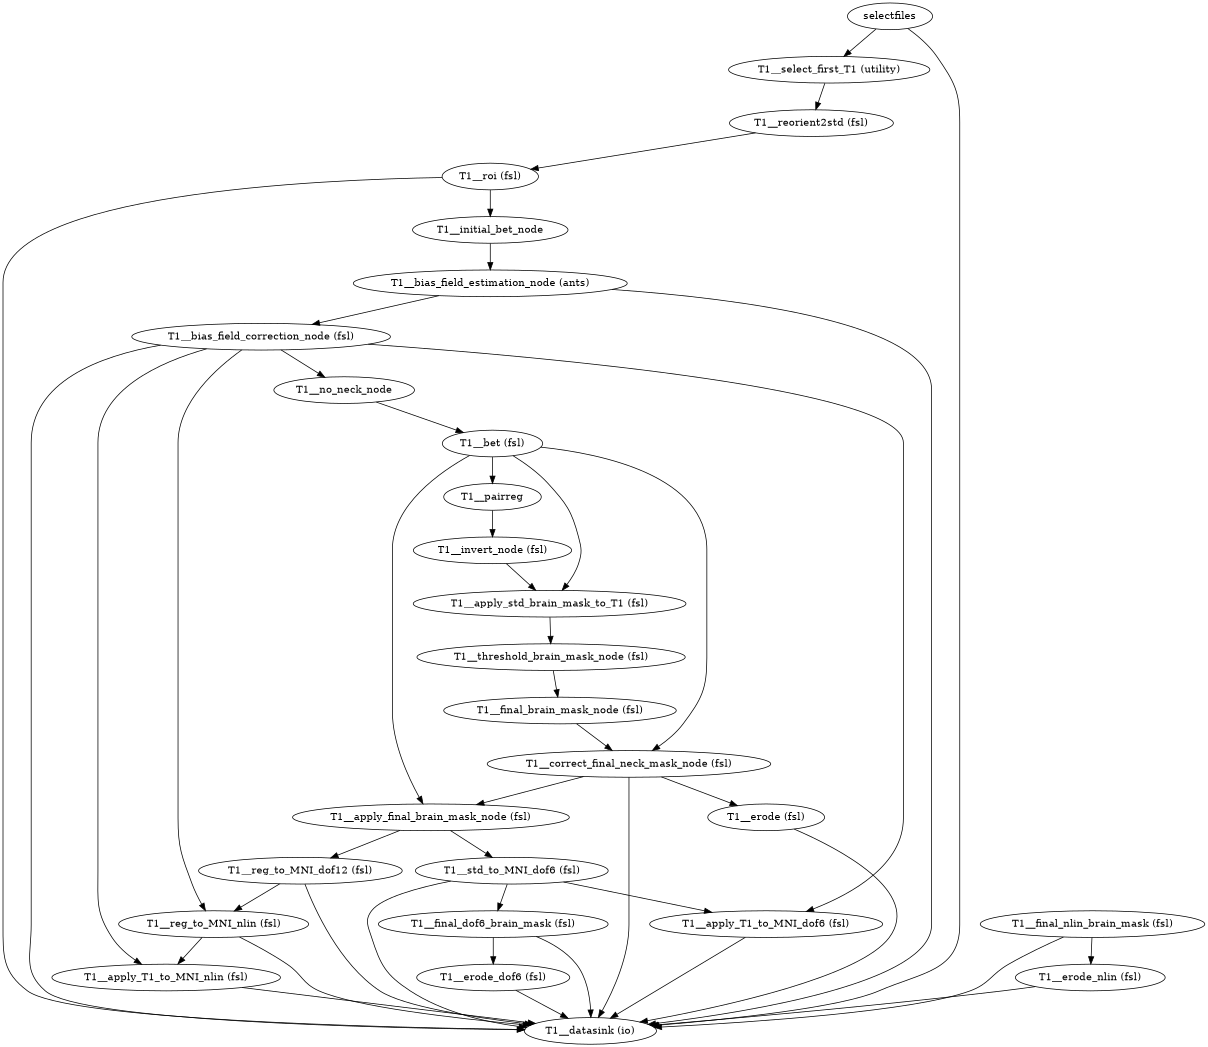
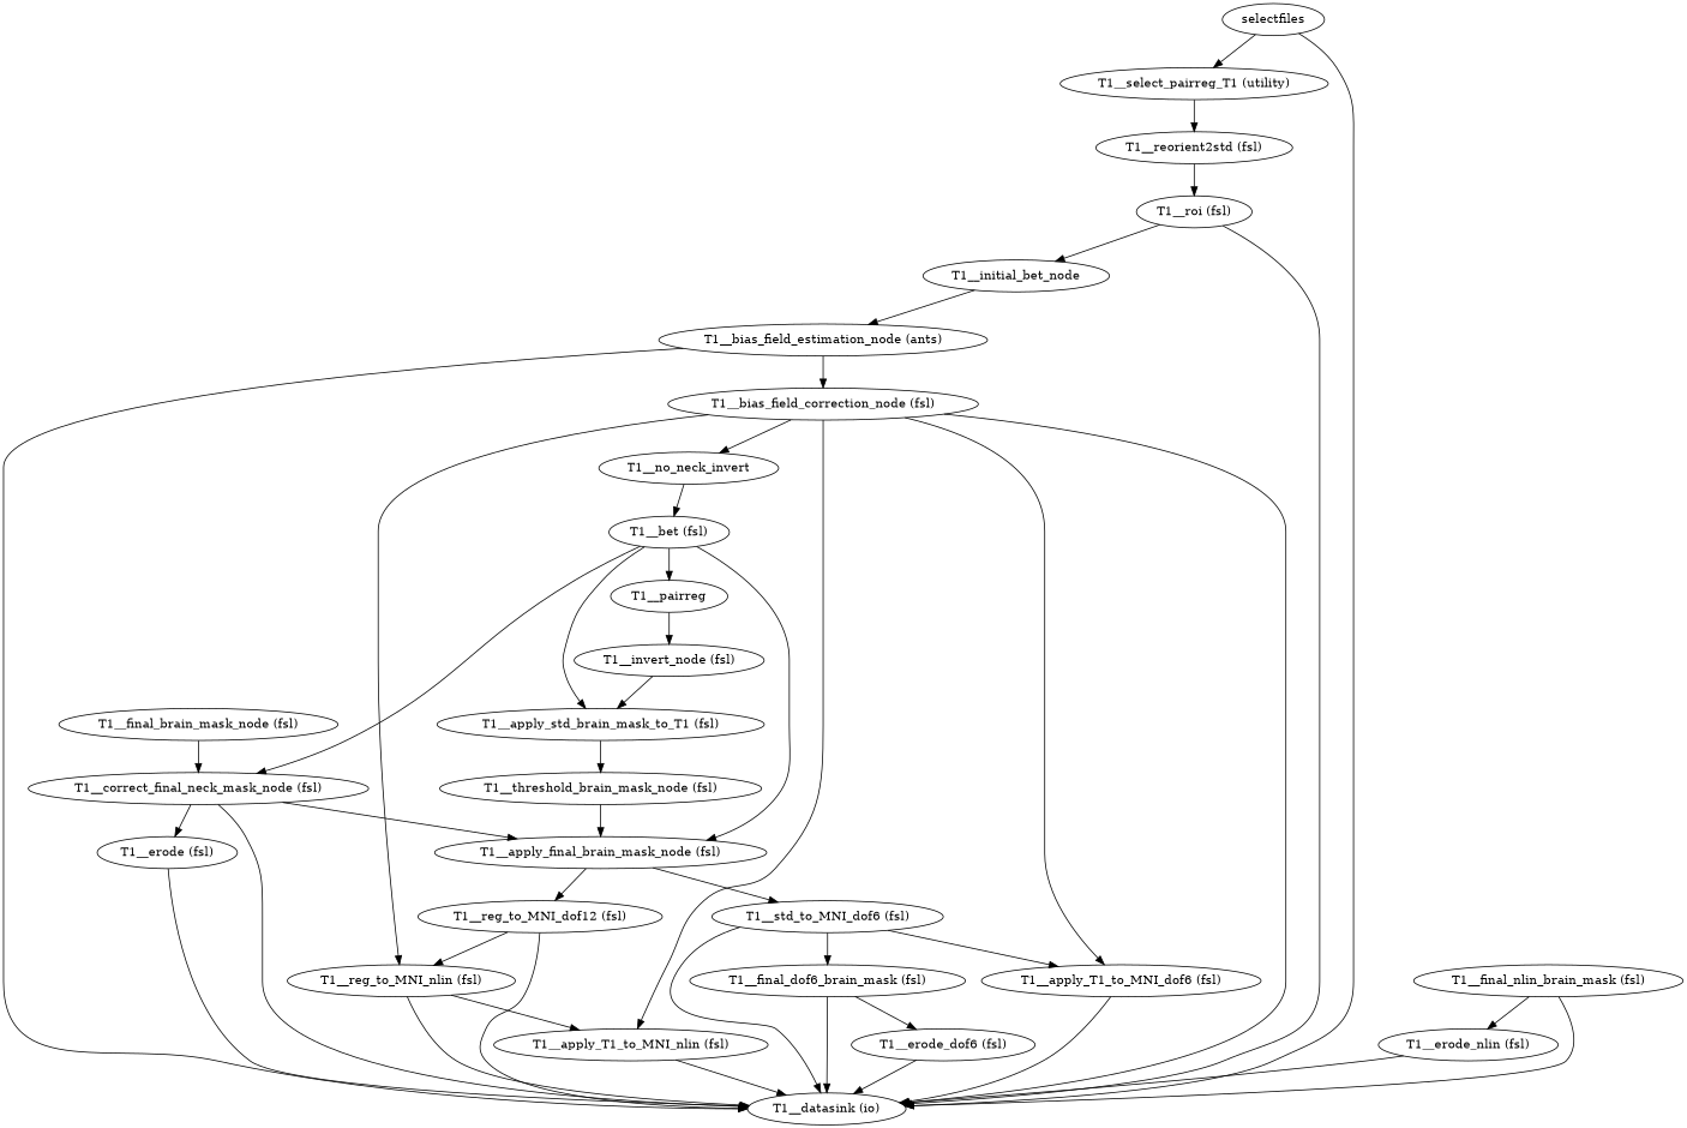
  strict digraph {
    selectfiles
-   "T1__select_first_T1 (utility)"
+   "T1__select_first_T1 (utility)" [label="T1__select_pairreg_T1 (utility)"]
    "T1__datasink (io)"
    "T1__reorient2std (fsl)"
    "T1__roi (fsl)"
    T1__initial_bet_node
    "T1__bias_field_estimation_node (ants)"
    "T1__bias_field_correction_node (fsl)"
-   T1__no_neck_node
+   T1__no_neck_node [label=T1__no_neck_invert]
    "T1__reg_to_MNI_nlin (fsl)"
    "T1__apply_T1_to_MNI_dof6 (fsl)"
    "T1__apply_T1_to_MNI_nlin (fsl)"
    "T1__bet (fsl)"
    T1__pairreg
    "T1__apply_std_brain_mask_to_T1 (fsl)"
    n16 [label="T1__correct_final_neck_mask_node (fsl)"]
    "T1__apply_final_brain_mask_node (fsl)"
    "T1__invert_node (fsl)"
    "T1__threshold_brain_mask_node (fsl)"
    "T1__erode (fsl)"
    n21 [label="T1__std_to_MNI_dof6 (fsl)"]
    "T1__reg_to_MNI_dof12 (fsl)"
    "T1__final_brain_mask_node (fsl)"
    "T1__final_dof6_brain_mask (fsl)"
    "T1__erode_dof6 (fsl)"
    "T1__final_nlin_brain_mask (fsl)"
    "T1__erode_nlin (fsl)"
    selectfiles -> "T1__select_first_T1 (utility)"
    selectfiles -> "T1__datasink (io)"
    "T1__select_first_T1 (utility)" -> "T1__reorient2std (fsl)"
    "T1__reorient2std (fsl)" -> "T1__roi (fsl)"
    "T1__roi (fsl)" -> "T1__datasink (io)"
    "T1__roi (fsl)" -> T1__initial_bet_node
    T1__initial_bet_node -> "T1__bias_field_estimation_node (ants)"
    "T1__bias_field_estimation_node (ants)" -> "T1__datasink (io)"
    "T1__bias_field_estimation_node (ants)" -> "T1__bias_field_correction_node (fsl)"
    "T1__bias_field_correction_node (fsl)" -> "T1__datasink (io)"
    "T1__bias_field_correction_node (fsl)" -> T1__no_neck_node
    "T1__bias_field_correction_node (fsl)" -> "T1__reg_to_MNI_nlin (fsl)"
    "T1__bias_field_correction_node (fsl)" -> "T1__apply_T1_to_MNI_dof6 (fsl)"
    "T1__bias_field_correction_node (fsl)" -> "T1__apply_T1_to_MNI_nlin (fsl)"
    T1__no_neck_node -> "T1__bet (fsl)"
    "T1__reg_to_MNI_nlin (fsl)" -> "T1__datasink (io)"
    "T1__reg_to_MNI_nlin (fsl)" -> "T1__apply_T1_to_MNI_nlin (fsl)"
    "T1__apply_T1_to_MNI_dof6 (fsl)" -> "T1__datasink (io)"
    "T1__apply_T1_to_MNI_nlin (fsl)" -> "T1__datasink (io)"
    "T1__bet (fsl)" -> T1__pairreg
    "T1__bet (fsl)" -> "T1__apply_std_brain_mask_to_T1 (fsl)"
    "T1__bet (fsl)" -> n16
    "T1__bet (fsl)" -> "T1__apply_final_brain_mask_node (fsl)"
    T1__pairreg -> "T1__invert_node (fsl)"
    "T1__apply_std_brain_mask_to_T1 (fsl)" -> "T1__threshold_brain_mask_node (fsl)"
    n16 -> "T1__datasink (io)"
    n16 -> "T1__apply_final_brain_mask_node (fsl)"
    n16 -> "T1__erode (fsl)"
    "T1__apply_final_brain_mask_node (fsl)" -> n21
    "T1__apply_final_brain_mask_node (fsl)" -> "T1__reg_to_MNI_dof12 (fsl)"
    "T1__invert_node (fsl)" -> "T1__apply_std_brain_mask_to_T1 (fsl)"
-   "T1__threshold_brain_mask_node (fsl)" -> "T1__final_brain_mask_node (fsl)"
+   "T1__threshold_brain_mask_node (fsl)" -> "T1__apply_final_brain_mask_node (fsl)"
    "T1__erode (fsl)" -> "T1__datasink (io)"
    n21 -> "T1__datasink (io)"
    n21 -> "T1__apply_T1_to_MNI_dof6 (fsl)"
    n21 -> "T1__final_dof6_brain_mask (fsl)"
    "T1__reg_to_MNI_dof12 (fsl)" -> "T1__datasink (io)"
    "T1__reg_to_MNI_dof12 (fsl)" -> "T1__reg_to_MNI_nlin (fsl)"
    "T1__final_brain_mask_node (fsl)" -> n16
    "T1__final_dof6_brain_mask (fsl)" -> "T1__datasink (io)"
    "T1__final_dof6_brain_mask (fsl)" -> "T1__erode_dof6 (fsl)"
    "T1__erode_dof6 (fsl)" -> "T1__datasink (io)"
    "T1__final_nlin_brain_mask (fsl)" -> "T1__datasink (io)"
    "T1__final_nlin_brain_mask (fsl)" -> "T1__erode_nlin (fsl)"
    "T1__erode_nlin (fsl)" -> "T1__datasink (io)"
  }
